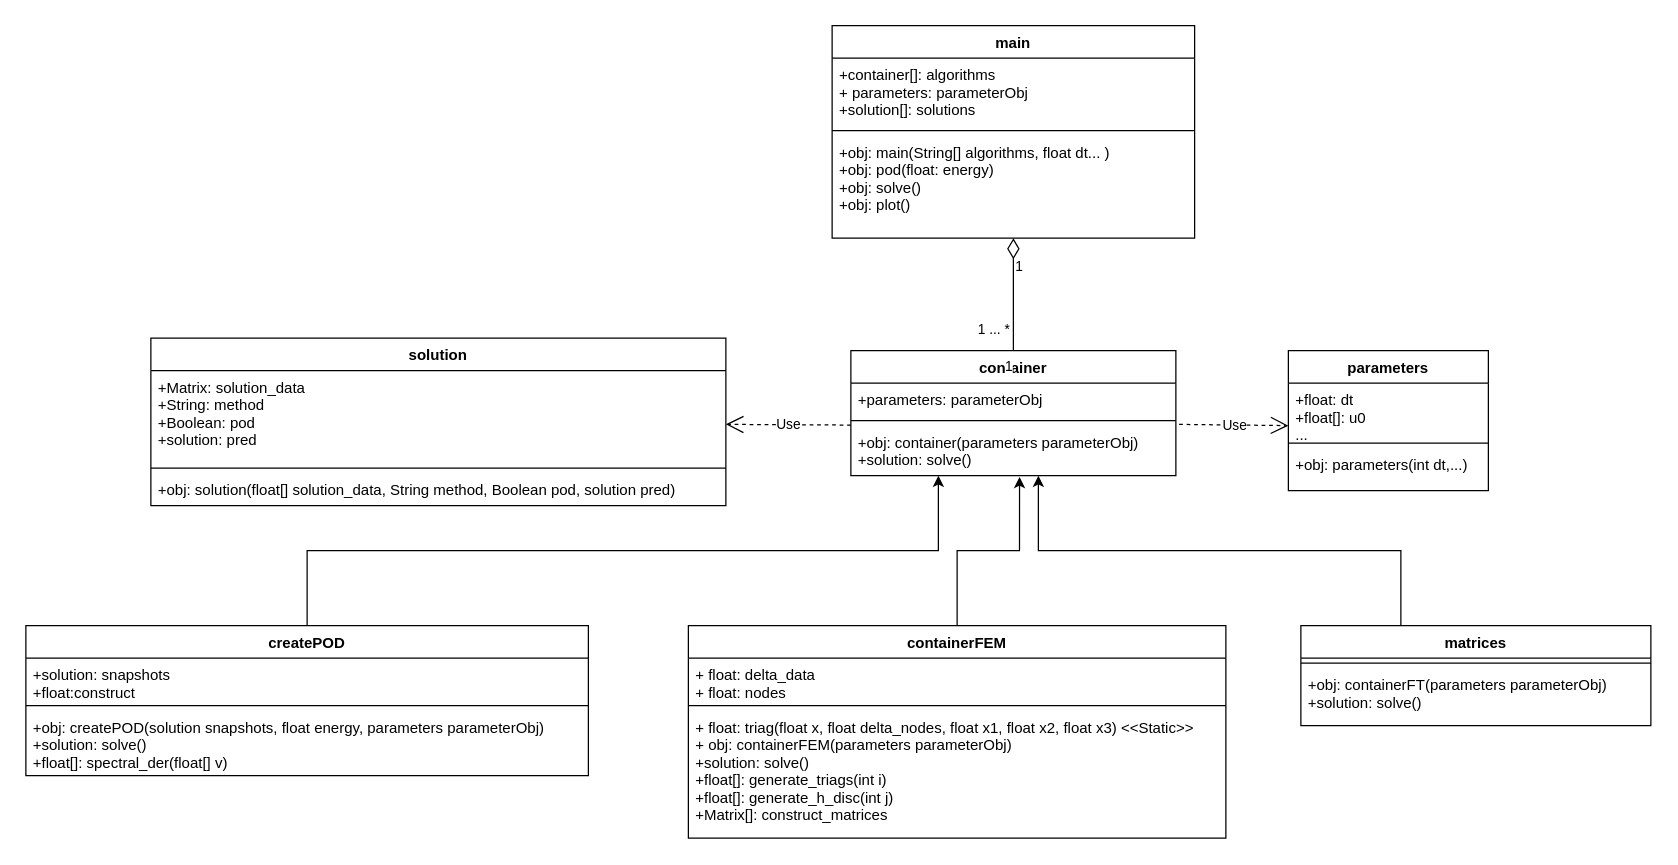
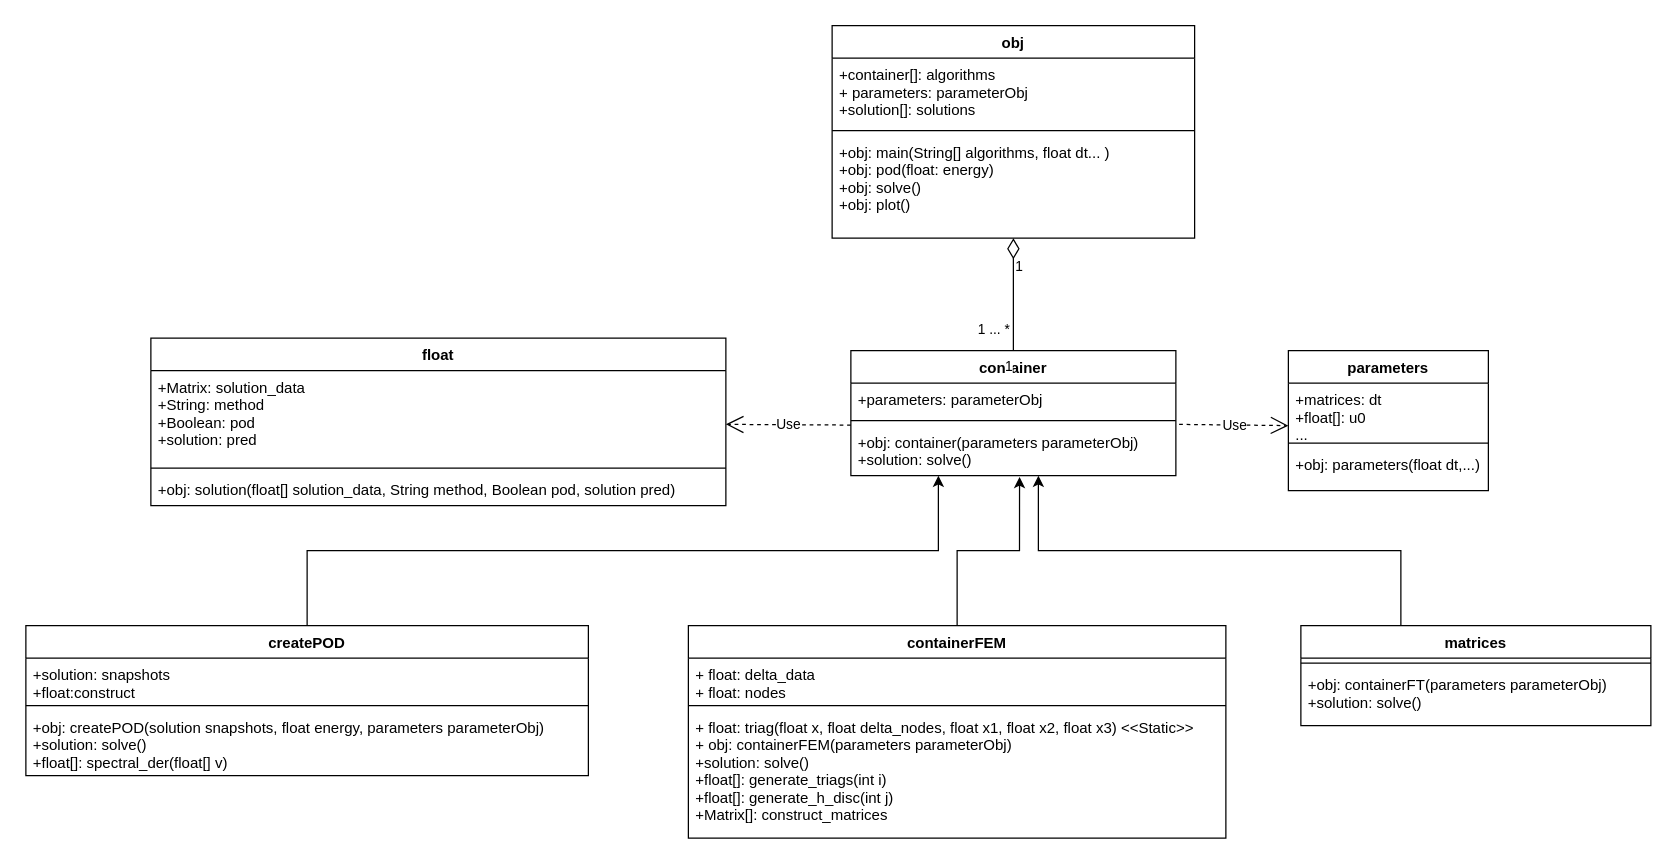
  <mxCell id="0" />
  <mxCell id="1" parent="0" />
  <mxCell id="2" value="parameters" style="swimlane;fontStyle=1;align=center;verticalAlign=top;childLayout=stackLayout;horizontal=1;startSize=26;horizontalStack=0;resizeParent=1;resizeParentMax=0;resizeLast=0;collapsible=1;marginBottom=0;" parent="1" vertex="1"><mxGeometry x="1030" y="280" width="160" height="112" as="geometry" /></mxCell>
- <mxCell id="3" value="+float: dt&#10;+float[]: u0&#10;...&#10;" style="text;strokeColor=none;fillColor=none;align=left;verticalAlign=top;spacingLeft=4;spacingRight=4;overflow=hidden;rotatable=0;points=[[0,0.5],[1,0.5]];portConstraint=eastwest;" parent="2" vertex="1"><mxGeometry y="26" width="160" height="44" as="geometry" /></mxCell>
+ <mxCell id="3" value="+matrices: dt&#10;+float[]: u0&#10;...&#10;" style="text;strokeColor=none;fillColor=none;align=left;verticalAlign=top;spacingLeft=4;spacingRight=4;overflow=hidden;rotatable=0;points=[[0,0.5],[1,0.5]];portConstraint=eastwest;" parent="2" vertex="1"><mxGeometry y="26" width="160" height="44" as="geometry" /></mxCell>
  <mxCell id="4" value="" style="line;strokeWidth=1;fillColor=none;align=left;verticalAlign=middle;spacingTop=-1;spacingLeft=3;spacingRight=3;rotatable=0;labelPosition=right;points=[];portConstraint=eastwest;" parent="2" vertex="1"><mxGeometry y="70" width="160" height="8" as="geometry" /></mxCell>
- <mxCell id="5" value="+obj: parameters(int dt,...)" style="text;strokeColor=none;fillColor=none;align=left;verticalAlign=top;spacingLeft=4;spacingRight=4;overflow=hidden;rotatable=0;points=[[0,0.5],[1,0.5]];portConstraint=eastwest;" parent="2" vertex="1"><mxGeometry y="78" width="160" height="34" as="geometry" /></mxCell>
+ <mxCell id="5" value="+obj: parameters(float dt,...)" style="text;strokeColor=none;fillColor=none;align=left;verticalAlign=top;spacingLeft=4;spacingRight=4;overflow=hidden;rotatable=0;points=[[0,0.5],[1,0.5]];portConstraint=eastwest;" parent="2" vertex="1"><mxGeometry y="78" width="160" height="34" as="geometry" /></mxCell>
  <mxCell id="6" value="container" style="swimlane;fontStyle=1;align=center;verticalAlign=top;childLayout=stackLayout;horizontal=1;startSize=26;horizontalStack=0;resizeParent=1;resizeParentMax=0;resizeLast=0;collapsible=1;marginBottom=0;" parent="1" vertex="1"><mxGeometry x="680" y="280" width="260" height="100" as="geometry" /></mxCell>
  <mxCell id="7" value="+parameters: parameterObj" style="text;strokeColor=none;fillColor=none;align=left;verticalAlign=top;spacingLeft=4;spacingRight=4;overflow=hidden;rotatable=0;points=[[0,0.5],[1,0.5]];portConstraint=eastwest;" parent="6" vertex="1"><mxGeometry y="26" width="260" height="26" as="geometry" /></mxCell>
  <mxCell id="8" value="" style="line;strokeWidth=1;fillColor=none;align=left;verticalAlign=middle;spacingTop=-1;spacingLeft=3;spacingRight=3;rotatable=0;labelPosition=right;points=[];portConstraint=eastwest;" parent="6" vertex="1"><mxGeometry y="52" width="260" height="8" as="geometry" /></mxCell>
  <mxCell id="9" value="+obj: container(parameters parameterObj)&#10;+solution: solve()" style="text;strokeColor=none;fillColor=none;align=left;verticalAlign=top;spacingLeft=4;spacingRight=4;overflow=hidden;rotatable=0;points=[[0,0.5],[1,0.5]];portConstraint=eastwest;" parent="6" vertex="1"><mxGeometry y="60" width="260" height="40" as="geometry" /></mxCell>
  <mxCell id="10" style="edgeStyle=orthogonalEdgeStyle;rounded=0;orthogonalLoop=1;jettySize=auto;html=1;exitX=0.5;exitY=0;exitDx=0;exitDy=0;entryX=0.519;entryY=1.025;entryDx=0;entryDy=0;entryPerimeter=0;" parent="1" source="11" target="9" edge="1"><mxGeometry relative="1" as="geometry" /></mxCell>
  <mxCell id="11" value="containerFEM" style="swimlane;fontStyle=1;align=center;verticalAlign=top;childLayout=stackLayout;horizontal=1;startSize=26;horizontalStack=0;resizeParent=1;resizeParentMax=0;resizeLast=0;collapsible=1;marginBottom=0;" parent="1" vertex="1"><mxGeometry x="550" y="500" width="430" height="170" as="geometry" /></mxCell>
  <mxCell id="12" value="+ float: delta_data&#10;+ float: nodes&#10;" style="text;strokeColor=none;fillColor=none;align=left;verticalAlign=top;spacingLeft=4;spacingRight=4;overflow=hidden;rotatable=0;points=[[0,0.5],[1,0.5]];portConstraint=eastwest;" parent="11" vertex="1"><mxGeometry y="26" width="430" height="34" as="geometry" /></mxCell>
  <mxCell id="13" value="" style="line;strokeWidth=1;fillColor=none;align=left;verticalAlign=middle;spacingTop=-1;spacingLeft=3;spacingRight=3;rotatable=0;labelPosition=right;points=[];portConstraint=eastwest;" parent="11" vertex="1"><mxGeometry y="60" width="430" height="8" as="geometry" /></mxCell>
  <mxCell id="14" value="+ float: triag(float x, float delta_nodes, float x1, float x2, float x3) &lt;&lt;Static&gt;&gt;&#10;+ obj: containerFEM(parameters parameterObj)&#10;+solution: solve()&#10;+float[]: generate_triags(int i)&#10;+float[]: generate_h_disc(int j)&#10;+Matrix[]: construct_matrices&#10;" style="text;strokeColor=none;fillColor=none;align=left;verticalAlign=top;spacingLeft=4;spacingRight=4;overflow=hidden;rotatable=0;points=[[0,0.5],[1,0.5]];portConstraint=eastwest;" parent="11" vertex="1"><mxGeometry y="68" width="430" height="102" as="geometry" /></mxCell>
  <mxCell id="15" style="edgeStyle=orthogonalEdgeStyle;rounded=0;orthogonalLoop=1;jettySize=auto;html=1;exitX=0.5;exitY=0;exitDx=0;exitDy=0;" parent="1" source="16" edge="1"><mxGeometry relative="1" as="geometry"><mxPoint x="830" y="380" as="targetPoint" /><Array as="points"><mxPoint x="1120" y="440" /><mxPoint x="830" y="440" /></Array></mxGeometry></mxCell>
  <mxCell id="16" value="matrices" style="swimlane;fontStyle=1;align=center;verticalAlign=top;childLayout=stackLayout;horizontal=1;startSize=26;horizontalStack=0;resizeParent=1;resizeParentMax=0;resizeLast=0;collapsible=1;marginBottom=0;" parent="1" vertex="1"><mxGeometry x="1040" y="500" width="280" height="80" as="geometry" /></mxCell>
  <mxCell id="17" value="" style="line;strokeWidth=1;fillColor=none;align=left;verticalAlign=middle;spacingTop=-1;spacingLeft=3;spacingRight=3;rotatable=0;labelPosition=right;points=[];portConstraint=eastwest;" parent="16" vertex="1"><mxGeometry y="26" width="280" height="8" as="geometry" /></mxCell>
  <mxCell id="18" value="+obj: containerFT(parameters parameterObj)&#10;+solution: solve()&#10;" style="text;strokeColor=none;fillColor=none;align=left;verticalAlign=top;spacingLeft=4;spacingRight=4;overflow=hidden;rotatable=0;points=[[0,0.5],[1,0.5]];portConstraint=eastwest;" parent="16" vertex="1"><mxGeometry y="34" width="280" height="46" as="geometry" /></mxCell>
  <mxCell id="19" value="Use" style="endArrow=open;endSize=12;dashed=1;html=1;rounded=0;exitX=1.01;exitY=-0.025;exitDx=0;exitDy=0;exitPerimeter=0;" parent="1" source="9" edge="1"><mxGeometry width="160" relative="1" as="geometry"><mxPoint x="900" y="320" as="sourcePoint" /><mxPoint x="1030" y="340" as="targetPoint" /></mxGeometry></mxCell>
- <mxCell id="20" value="solution" style="swimlane;fontStyle=1;align=center;verticalAlign=top;childLayout=stackLayout;horizontal=1;startSize=26;horizontalStack=0;resizeParent=1;resizeParentMax=0;resizeLast=0;collapsible=1;marginBottom=0;" parent="1" vertex="1"><mxGeometry x="120" y="270" width="460" height="134" as="geometry" /></mxCell>
+ <mxCell id="20" value="float" style="swimlane;fontStyle=1;align=center;verticalAlign=top;childLayout=stackLayout;horizontal=1;startSize=26;horizontalStack=0;resizeParent=1;resizeParentMax=0;resizeLast=0;collapsible=1;marginBottom=0;" parent="1" vertex="1"><mxGeometry x="120" y="270" width="460" height="134" as="geometry" /></mxCell>
  <mxCell id="21" value="+Matrix: solution_data&#10;+String: method&#10;+Boolean: pod&#10;+solution: pred&#10;&#10;" style="text;strokeColor=none;fillColor=none;align=left;verticalAlign=top;spacingLeft=4;spacingRight=4;overflow=hidden;rotatable=0;points=[[0,0.5],[1,0.5]];portConstraint=eastwest;" parent="20" vertex="1"><mxGeometry y="26" width="460" height="74" as="geometry" /></mxCell>
  <mxCell id="22" value="" style="line;strokeWidth=1;fillColor=none;align=left;verticalAlign=middle;spacingTop=-1;spacingLeft=3;spacingRight=3;rotatable=0;labelPosition=right;points=[];portConstraint=eastwest;" parent="20" vertex="1"><mxGeometry y="100" width="460" height="8" as="geometry" /></mxCell>
  <mxCell id="23" value="+obj: solution(float[] solution_data, String method, Boolean pod, solution pred)" style="text;strokeColor=none;fillColor=none;align=left;verticalAlign=top;spacingLeft=4;spacingRight=4;overflow=hidden;rotatable=0;points=[[0,0.5],[1,0.5]];portConstraint=eastwest;" parent="20" vertex="1"><mxGeometry y="108" width="460" height="26" as="geometry" /></mxCell>
  <mxCell id="24" value="Use" style="endArrow=open;endSize=12;dashed=1;html=1;rounded=0;exitX=0;exitY=-0.011;exitDx=0;exitDy=0;exitPerimeter=0;entryX=1;entryY=0.581;entryDx=0;entryDy=0;entryPerimeter=0;" parent="1" source="9" target="21" edge="1"><mxGeometry width="160" relative="1" as="geometry"><mxPoint x="952.6" y="349" as="sourcePoint" /><mxPoint x="1040" y="350" as="targetPoint" /></mxGeometry></mxCell>
  <mxCell id="25" style="edgeStyle=orthogonalEdgeStyle;rounded=0;orthogonalLoop=1;jettySize=auto;html=1;exitX=0.5;exitY=0;exitDx=0;exitDy=0;" parent="1" source="26" edge="1"><mxGeometry relative="1" as="geometry"><mxPoint x="750" y="380" as="targetPoint" /><Array as="points"><mxPoint x="245" y="440" /><mxPoint x="750" y="440" /><mxPoint x="750" y="385" /></Array></mxGeometry></mxCell>
  <mxCell id="26" value="createPOD" style="swimlane;fontStyle=1;align=center;verticalAlign=top;childLayout=stackLayout;horizontal=1;startSize=26;horizontalStack=0;resizeParent=1;resizeParentMax=0;resizeLast=0;collapsible=1;marginBottom=0;" parent="1" vertex="1"><mxGeometry x="20" y="500" width="450" height="120" as="geometry" /></mxCell>
  <mxCell id="27" value="+solution: snapshots&#10;+float:construct&#10;" style="text;strokeColor=none;fillColor=none;align=left;verticalAlign=top;spacingLeft=4;spacingRight=4;overflow=hidden;rotatable=0;points=[[0,0.5],[1,0.5]];portConstraint=eastwest;" parent="26" vertex="1"><mxGeometry y="26" width="450" height="34" as="geometry" /></mxCell>
  <mxCell id="28" value="" style="line;strokeWidth=1;fillColor=none;align=left;verticalAlign=middle;spacingTop=-1;spacingLeft=3;spacingRight=3;rotatable=0;labelPosition=right;points=[];portConstraint=eastwest;" parent="26" vertex="1"><mxGeometry y="60" width="450" height="8" as="geometry" /></mxCell>
  <mxCell id="29" value="+obj: createPOD(solution snapshots, float energy, parameters parameterObj)&#10;+solution: solve()&#10;+float[]: spectral_der(float[] v)&#10;&#10;" style="text;strokeColor=none;fillColor=none;align=left;verticalAlign=top;spacingLeft=4;spacingRight=4;overflow=hidden;rotatable=0;points=[[0,0.5],[1,0.5]];portConstraint=eastwest;" parent="26" vertex="1"><mxGeometry y="68" width="450" height="52" as="geometry" /></mxCell>
- <mxCell id="30" value="main" style="swimlane;fontStyle=1;align=center;verticalAlign=top;childLayout=stackLayout;horizontal=1;startSize=26;horizontalStack=0;resizeParent=1;resizeParentMax=0;resizeLast=0;collapsible=1;marginBottom=0;" vertex="1" parent="1"><mxGeometry x="665" y="20" width="290" height="170" as="geometry" /></mxCell>
+ <mxCell id="30" value="obj" style="swimlane;fontStyle=1;align=center;verticalAlign=top;childLayout=stackLayout;horizontal=1;startSize=26;horizontalStack=0;resizeParent=1;resizeParentMax=0;resizeLast=0;collapsible=1;marginBottom=0;" vertex="1" parent="1"><mxGeometry x="665" y="20" width="290" height="170" as="geometry" /></mxCell>
  <mxCell id="31" value="+container[]: algorithms&#10;+ parameters: parameterObj&#10;+solution[]: solutions&#10;" style="text;strokeColor=none;fillColor=none;align=left;verticalAlign=top;spacingLeft=4;spacingRight=4;overflow=hidden;rotatable=0;points=[[0,0.5],[1,0.5]];portConstraint=eastwest;" vertex="1" parent="30"><mxGeometry y="26" width="290" height="54" as="geometry" /></mxCell>
  <mxCell id="32" value="" style="line;strokeWidth=1;fillColor=none;align=left;verticalAlign=middle;spacingTop=-1;spacingLeft=3;spacingRight=3;rotatable=0;labelPosition=right;points=[];portConstraint=eastwest;strokeColor=inherit;" vertex="1" parent="30"><mxGeometry y="80" width="290" height="8" as="geometry" /></mxCell>
  <mxCell id="33" value="+obj: main(String[] algorithms, float dt... )&#10;+obj: pod(float: energy)&#10;+obj: solve()&#10;+obj: plot()&#10;&#10;&#10;" style="text;strokeColor=none;fillColor=none;align=left;verticalAlign=top;spacingLeft=4;spacingRight=4;overflow=hidden;rotatable=0;points=[[0,0.5],[1,0.5]];portConstraint=eastwest;" vertex="1" parent="30"><mxGeometry y="88" width="290" height="82" as="geometry" /></mxCell>
  <mxCell id="34" value="" style="endArrow=none;html=1;endSize=12;startArrow=diamondThin;startSize=14;startFill=0;edgeStyle=orthogonalEdgeStyle;rounded=0;entryX=0.5;entryY=0;entryDx=0;entryDy=0;endFill=0;" edge="1" parent="1" source="33" target="6"><mxGeometry relative="1" as="geometry"><mxPoint x="850" y="240" as="sourcePoint" /><mxPoint x="1170" y="190" as="targetPoint" /><Array as="points"><mxPoint x="810" y="230" /><mxPoint x="810" y="230" /></Array></mxGeometry></mxCell>
  <mxCell id="35" value="1" style="edgeLabel;resizable=0;html=1;align=left;verticalAlign=top;" connectable="0" vertex="1" parent="34"><mxGeometry x="-1" relative="1" as="geometry"><mxPoint y="10" as="offset" /></mxGeometry></mxCell>
  <mxCell id="36" value="1" style="edgeLabel;resizable=0;html=1;align=right;verticalAlign=top;" connectable="0" vertex="1" parent="34"><mxGeometry x="1" relative="1" as="geometry" /></mxCell>
  <mxCell id="37" value="1 ... *" style="edgeLabel;resizable=0;html=1;align=left;verticalAlign=top;" connectable="0" vertex="1" parent="1"><mxGeometry x="780" y="250" as="geometry" /></mxCell>
